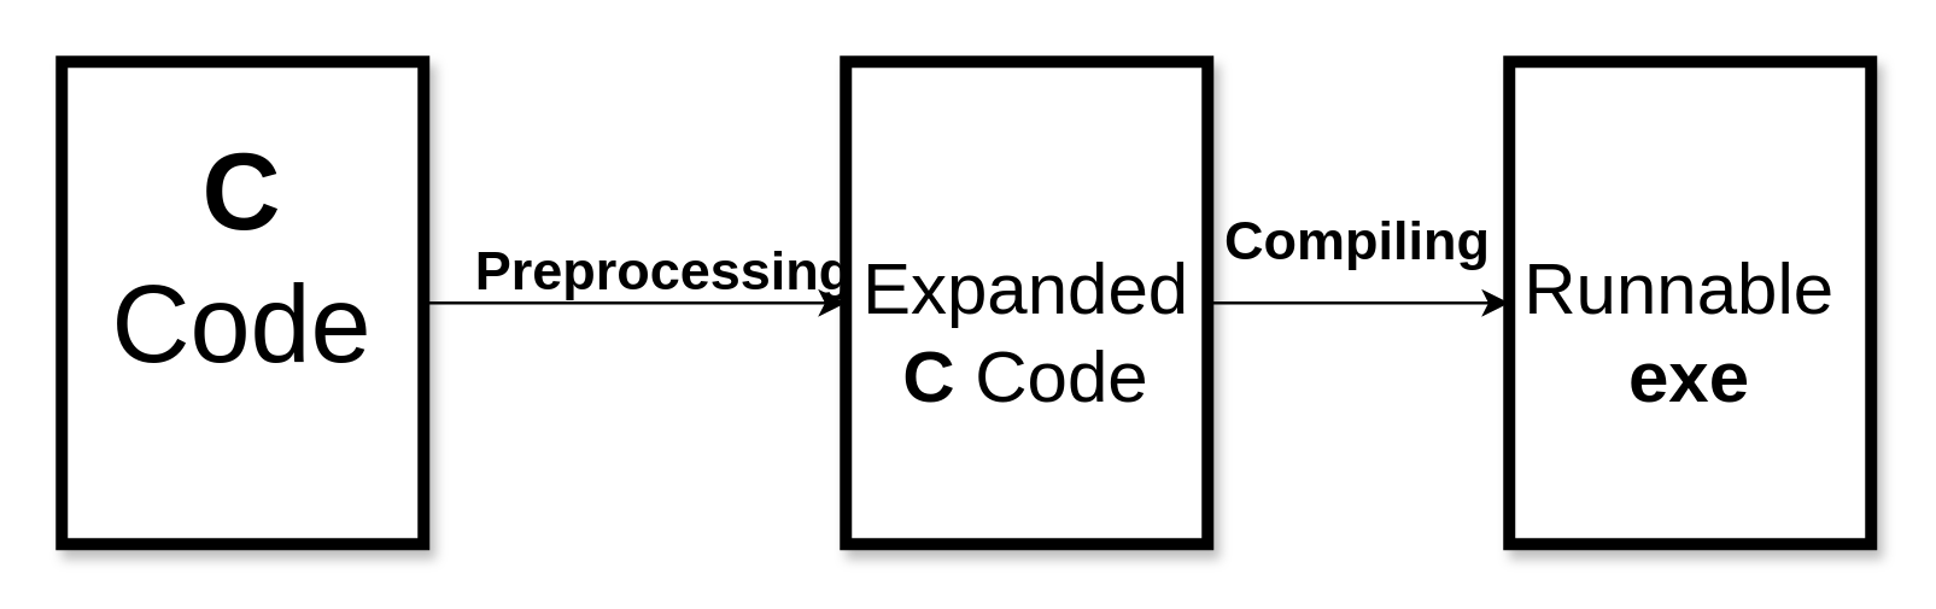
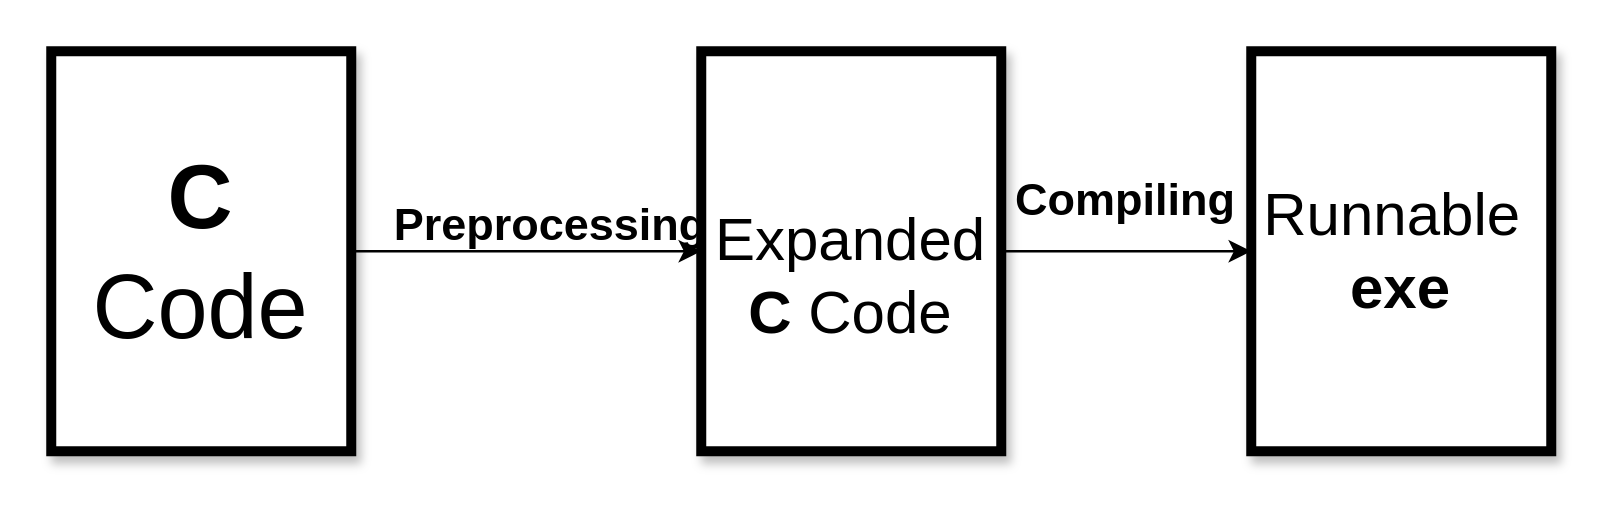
  <mxCell id="0" />
  <mxCell id="1" parent="0" />
  <mxCell id="2" value="" style="rounded=0;whiteSpace=wrap;html=1;shadow=1;strokeWidth=4;" vertex="1" parent="1"><mxGeometry x="20" y="20" width="120" height="160" as="geometry" /></mxCell>
- <mxCell id="3" value="&lt;font style=&quot;font-size: 36px;&quot;&gt;&lt;b style=&quot;&quot;&gt;C&lt;/b&gt; Code&lt;/font&gt;" style="text;html=1;align=center;verticalAlign=middle;whiteSpace=wrap;rounded=0;" vertex="1" parent="1"><mxGeometry x="30" y="35" width="100" height="100" as="geometry" /></mxCell>
+ <mxCell id="3" value="&lt;font style=&quot;font-size: 36px;&quot;&gt;&lt;b style=&quot;&quot;&gt;C&lt;/b&gt; Code&lt;/font&gt;" style="text;html=1;align=center;verticalAlign=middle;whiteSpace=wrap;rounded=0;" vertex="1" parent="1"><mxGeometry x="30" y="50" width="100" height="100" as="geometry" /></mxCell>
  <mxCell id="4" value="" style="rounded=0;whiteSpace=wrap;html=1;shadow=1;strokeWidth=4;" vertex="1" parent="1"><mxGeometry x="280" y="20" width="120" height="160" as="geometry" /></mxCell>
  <mxCell id="5" value="&lt;font style=&quot;font-size: 24px;&quot;&gt;Expanded&lt;b style=&quot;&quot;&gt; C &lt;/b&gt;Code&lt;/font&gt;" style="text;html=1;align=center;verticalAlign=middle;whiteSpace=wrap;rounded=0;" vertex="1" parent="1"><mxGeometry x="290" y="60" width="100" height="100" as="geometry" /></mxCell>
  <mxCell id="6" value="" style="endArrow=classic;html=1;rounded=0;entryX=0;entryY=0.5;entryDx=0;entryDy=0;exitX=1;exitY=0.5;exitDx=0;exitDy=0;" edge="1" parent="1" source="2" target="4"><mxGeometry width="50" height="50" relative="1" as="geometry"><mxPoint x="330" y="180" as="sourcePoint" /><mxPoint x="380" y="130" as="targetPoint" /></mxGeometry></mxCell>
  <mxCell id="7" value="&lt;b style=&quot;&quot;&gt;&lt;font style=&quot;font-size: 18px;&quot;&gt;Preprocessing&lt;/font&gt;&lt;/b&gt;" style="text;html=1;align=center;verticalAlign=middle;whiteSpace=wrap;rounded=0;" vertex="1" parent="1"><mxGeometry x="170" y="70" width="100" height="40" as="geometry" /></mxCell>
  <mxCell id="8" value="" style="rounded=0;whiteSpace=wrap;html=1;shadow=1;strokeWidth=4;" vertex="1" parent="1"><mxGeometry x="500" y="20" width="120" height="160" as="geometry" /></mxCell>
- <mxCell id="9" value="&lt;span style=&quot;font-size: 24px;&quot;&gt;Runnable&amp;nbsp;&lt;/span&gt;&lt;div&gt;&lt;span style=&quot;font-size: 24px;&quot;&gt;&lt;b&gt;exe&lt;/b&gt;&lt;/span&gt;&lt;/div&gt;" style="text;html=1;align=center;verticalAlign=middle;whiteSpace=wrap;rounded=0;" vertex="1" parent="1"><mxGeometry x="510" y="60" width="100" height="100" as="geometry" /></mxCell>
+ <mxCell id="9" value="&lt;span style=&quot;font-size: 24px;&quot;&gt;Runnable&amp;nbsp;&lt;/span&gt;&lt;div&gt;&lt;span style=&quot;font-size: 24px;&quot;&gt;&lt;b&gt;exe&lt;/b&gt;&lt;/span&gt;&lt;/div&gt;" style="text;html=1;align=center;verticalAlign=middle;whiteSpace=wrap;rounded=0;" vertex="1" parent="1"><mxGeometry x="510" y="50" width="100" height="100" as="geometry" /></mxCell>
  <mxCell id="10" value="&lt;b style=&quot;&quot;&gt;&lt;font style=&quot;font-size: 18px;&quot;&gt;Compiling&lt;/font&gt;&lt;/b&gt;" style="text;html=1;align=center;verticalAlign=middle;whiteSpace=wrap;rounded=0;" vertex="1" parent="1"><mxGeometry x="400" y="60" width="100" height="40" as="geometry" /></mxCell>
  <mxCell id="11" value="" style="endArrow=classic;html=1;rounded=0;entryX=0;entryY=0.5;entryDx=0;entryDy=0;exitX=1;exitY=0.5;exitDx=0;exitDy=0;" edge="1" parent="1" source="4" target="8"><mxGeometry width="50" height="50" relative="1" as="geometry"><mxPoint x="330" y="180" as="sourcePoint" /><mxPoint x="380" y="130" as="targetPoint" /></mxGeometry></mxCell>
